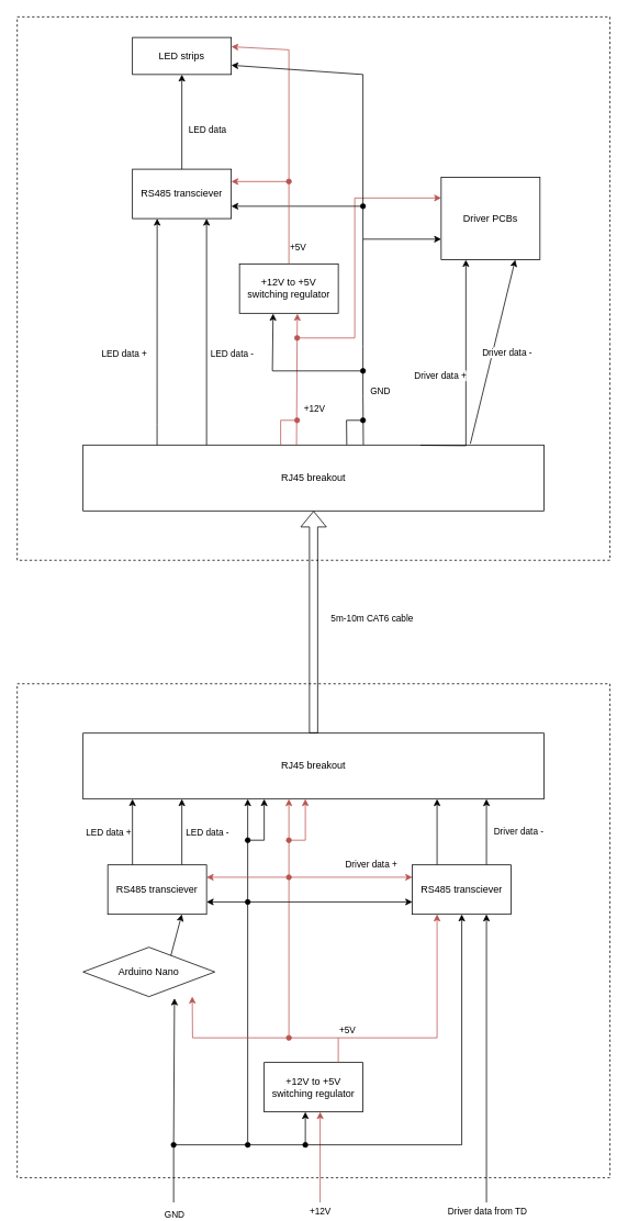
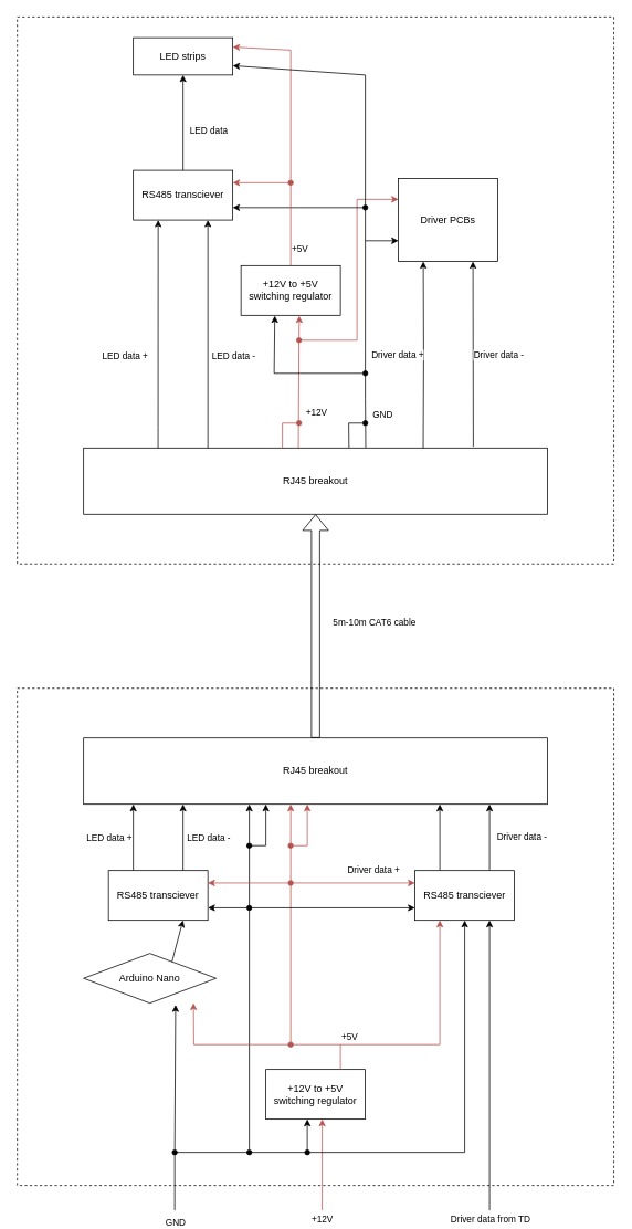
  <mxCell id="0" />
  <mxCell id="1" parent="0" />
  <mxCell id="2" value="" style="rounded=0;whiteSpace=wrap;html=1;dashed=1;" vertex="1" parent="1"><mxGeometry x="20" y="20" width="720" height="660" as="geometry" /></mxCell>
  <mxCell id="3" value="" style="rounded=0;whiteSpace=wrap;html=1;dashed=1;" vertex="1" parent="1"><mxGeometry x="20" y="830" width="720" height="600" as="geometry" /></mxCell>
  <mxCell id="4" value="RJ45 breakout" style="rounded=0;whiteSpace=wrap;html=1;" vertex="1" parent="1"><mxGeometry x="100" y="890" width="560" height="80" as="geometry" /></mxCell>
  <mxCell id="5" value="Arduino Nano" style="rhombus;whiteSpace=wrap;html=1;" vertex="1" parent="1"><mxGeometry x="100" y="1150" width="160" height="60" as="geometry" /></mxCell>
  <mxCell id="6" value="+12V to +5V switching regulator" style="rounded=0;whiteSpace=wrap;html=1;" vertex="1" parent="1"><mxGeometry x="320" y="1290" width="120" height="60" as="geometry" /></mxCell>
  <mxCell id="7" value="" style="endArrow=classic;html=1;rounded=0;startArrow=none;startFill=0;" edge="1" parent="1"><mxGeometry width="50" height="50" relative="1" as="geometry"><mxPoint x="210" y="1460" as="sourcePoint" /><mxPoint x="370" y="1350" as="targetPoint" /><Array as="points"><mxPoint x="210" y="1390" /><mxPoint x="370" y="1390" /></Array></mxGeometry></mxCell>
  <mxCell id="8" value="GND" style="edgeLabel;html=1;align=center;verticalAlign=middle;resizable=0;points=[];" vertex="1" connectable="0" parent="7"><mxGeometry x="-0.817" relative="1" as="geometry"><mxPoint y="39" as="offset" /></mxGeometry></mxCell>
  <mxCell id="9" value="" style="endArrow=classic;html=1;rounded=0;entryX=0.694;entryY=1.033;entryDx=0;entryDy=0;entryPerimeter=0;startArrow=oval;startFill=1;" edge="1" parent="1" target="5"><mxGeometry width="50" height="50" relative="1" as="geometry"><mxPoint x="210" y="1390" as="sourcePoint" /><mxPoint x="210" y="1320" as="targetPoint" /></mxGeometry></mxCell>
  <mxCell id="10" value="" style="endArrow=classic;html=1;rounded=0;fillColor=#f8cecc;strokeColor=#b85450;" edge="1" parent="1"><mxGeometry width="50" height="50" relative="1" as="geometry"><mxPoint x="388" y="1460" as="sourcePoint" /><mxPoint x="388" y="1350" as="targetPoint" /></mxGeometry></mxCell>
  <mxCell id="11" value="+12V" style="edgeLabel;html=1;align=center;verticalAlign=middle;resizable=0;points=[];" vertex="1" connectable="0" parent="10"><mxGeometry x="-0.467" y="1" relative="1" as="geometry"><mxPoint y="39" as="offset" /></mxGeometry></mxCell>
  <mxCell id="12" value="Driver data +" style="edgeStyle=orthogonalEdgeStyle;rounded=0;orthogonalLoop=1;jettySize=auto;html=1;exitX=0.25;exitY=0;exitDx=0;exitDy=0;" edge="1" parent="1" source="15"><mxGeometry x="-0.019" y="40" relative="1" as="geometry"><mxPoint x="530" y="970" as="targetPoint" /><mxPoint x="-40" y="39" as="offset" /></mxGeometry></mxCell>
  <mxCell id="13" style="edgeStyle=orthogonalEdgeStyle;rounded=0;orthogonalLoop=1;jettySize=auto;html=1;exitX=0.75;exitY=0;exitDx=0;exitDy=0;" edge="1" parent="1" source="15"><mxGeometry relative="1" as="geometry"><mxPoint x="590" y="970" as="targetPoint" /></mxGeometry></mxCell>
  <mxCell id="14" value="Driver data -" style="edgeLabel;html=1;align=center;verticalAlign=middle;resizable=0;points=[];" vertex="1" connectable="0" parent="13"><mxGeometry x="0.286" relative="1" as="geometry"><mxPoint x="38" y="11" as="offset" /></mxGeometry></mxCell>
  <mxCell id="15" value="RS485 transciever" style="rounded=0;whiteSpace=wrap;html=1;" vertex="1" parent="1"><mxGeometry x="500" y="1050" width="120" height="60" as="geometry" /></mxCell>
  <mxCell id="16" value="" style="endArrow=classic;html=1;rounded=0;entryX=0.75;entryY=1;entryDx=0;entryDy=0;" edge="1" parent="1" target="15"><mxGeometry width="50" height="50" relative="1" as="geometry"><mxPoint x="590" y="1460" as="sourcePoint" /><mxPoint x="420" y="1210" as="targetPoint" /></mxGeometry></mxCell>
  <mxCell id="17" value="Driver data from TD" style="edgeLabel;html=1;align=center;verticalAlign=middle;resizable=0;points=[];" vertex="1" connectable="0" parent="16"><mxGeometry x="-0.652" y="-1" relative="1" as="geometry"><mxPoint x="-1" y="71" as="offset" /></mxGeometry></mxCell>
  <mxCell id="18" style="edgeStyle=orthogonalEdgeStyle;rounded=0;orthogonalLoop=1;jettySize=auto;html=1;exitX=0.75;exitY=0;exitDx=0;exitDy=0;" edge="1" parent="1" source="22"><mxGeometry relative="1" as="geometry"><mxPoint x="220" y="970" as="targetPoint" /></mxGeometry></mxCell>
  <mxCell id="19" value="LED data -" style="edgeLabel;html=1;align=center;verticalAlign=middle;resizable=0;points=[];" vertex="1" connectable="0" parent="18"><mxGeometry x="-0.327" y="-1" relative="1" as="geometry"><mxPoint x="29" y="-13" as="offset" /></mxGeometry></mxCell>
  <mxCell id="20" style="edgeStyle=orthogonalEdgeStyle;rounded=0;orthogonalLoop=1;jettySize=auto;html=1;exitX=0.25;exitY=0;exitDx=0;exitDy=0;" edge="1" parent="1" source="22"><mxGeometry relative="1" as="geometry"><mxPoint x="160" y="970" as="targetPoint" /></mxGeometry></mxCell>
  <mxCell id="21" value="LED data +" style="edgeLabel;html=1;align=center;verticalAlign=middle;resizable=0;points=[];" vertex="1" connectable="0" parent="20"><mxGeometry x="0.227" y="3" relative="1" as="geometry"><mxPoint x="-27" y="9" as="offset" /></mxGeometry></mxCell>
  <mxCell id="22" value="RS485 transciever" style="rounded=0;whiteSpace=wrap;html=1;" vertex="1" parent="1"><mxGeometry x="130" y="1050" width="120" height="60" as="geometry" /></mxCell>
  <mxCell id="23" value="" style="endArrow=classic;html=1;rounded=0;entryX=0.5;entryY=1;entryDx=0;entryDy=0;startArrow=oval;startFill=1;" edge="1" parent="1" target="15"><mxGeometry width="50" height="50" relative="1" as="geometry"><mxPoint x="370" y="1390" as="sourcePoint" /><mxPoint x="540" y="1130" as="targetPoint" /><Array as="points"><mxPoint x="560" y="1390" /></Array></mxGeometry></mxCell>
  <mxCell id="24" value="" style="endArrow=classic;html=1;rounded=0;startArrow=oval;startFill=1;" edge="1" parent="1"><mxGeometry width="50" height="50" relative="1" as="geometry"><mxPoint x="300" y="1390" as="sourcePoint" /><mxPoint x="300" y="970" as="targetPoint" /></mxGeometry></mxCell>
  <mxCell id="25" value="" style="endArrow=classic;html=1;rounded=0;entryX=0.25;entryY=1;entryDx=0;entryDy=0;exitX=0.75;exitY=0;exitDx=0;exitDy=0;fillColor=#f8cecc;strokeColor=#b85450;" edge="1" parent="1" source="6" target="15"><mxGeometry width="50" height="50" relative="1" as="geometry"><mxPoint x="370" y="1370" as="sourcePoint" /><mxPoint x="420" y="1320" as="targetPoint" /><Array as="points"><mxPoint x="410" y="1260" /><mxPoint x="530" y="1260" /></Array></mxGeometry></mxCell>
  <mxCell id="26" value="" style="endArrow=classic;html=1;rounded=0;entryX=0.829;entryY=0.997;entryDx=0;entryDy=0;entryPerimeter=0;fillColor=#f8cecc;strokeColor=#b85450;" edge="1" parent="1" target="5"><mxGeometry width="50" height="50" relative="1" as="geometry"><mxPoint x="410" y="1260" as="sourcePoint" /><mxPoint x="390" y="1240" as="targetPoint" /><Array as="points"><mxPoint x="233" y="1260" /></Array></mxGeometry></mxCell>
  <mxCell id="27" value="+5V" style="edgeLabel;html=1;align=center;verticalAlign=middle;resizable=0;points=[];" vertex="1" connectable="0" parent="26"><mxGeometry x="-0.747" relative="1" as="geometry"><mxPoint x="39" y="-10" as="offset" /></mxGeometry></mxCell>
  <mxCell id="28" value="" style="endArrow=classic;html=1;rounded=0;fillColor=#f8cecc;strokeColor=#b85450;startArrow=oval;startFill=1;" edge="1" parent="1"><mxGeometry width="50" height="50" relative="1" as="geometry"><mxPoint x="350" y="1260" as="sourcePoint" /><mxPoint x="350" y="970" as="targetPoint" /></mxGeometry></mxCell>
  <mxCell id="29" value="" style="endArrow=classic;html=1;rounded=0;entryX=0.75;entryY=1;entryDx=0;entryDy=0;exitX=0.75;exitY=0;exitDx=0;exitDy=0;" edge="1" parent="1" source="5" target="22"><mxGeometry width="50" height="50" relative="1" as="geometry"><mxPoint x="260" y="1240" as="sourcePoint" /><mxPoint x="310" y="1190" as="targetPoint" /></mxGeometry></mxCell>
  <mxCell id="30" value="" style="endArrow=classic;html=1;rounded=0;entryX=1;entryY=0.75;entryDx=0;entryDy=0;startArrow=oval;startFill=1;" edge="1" parent="1" target="22"><mxGeometry width="50" height="50" relative="1" as="geometry"><mxPoint x="300" y="1095" as="sourcePoint" /><mxPoint x="310" y="1190" as="targetPoint" /></mxGeometry></mxCell>
  <mxCell id="31" value="" style="endArrow=classic;html=1;rounded=0;entryX=1;entryY=0.25;entryDx=0;entryDy=0;fillColor=#f8cecc;strokeColor=#b85450;startArrow=oval;startFill=1;" edge="1" parent="1" target="22"><mxGeometry width="50" height="50" relative="1" as="geometry"><mxPoint x="350" y="1065" as="sourcePoint" /><mxPoint x="310" y="1190" as="targetPoint" /></mxGeometry></mxCell>
  <mxCell id="32" value="" style="endArrow=classic;html=1;rounded=0;entryX=0;entryY=0.25;entryDx=0;entryDy=0;fillColor=#f8cecc;strokeColor=#b85450;" edge="1" parent="1" target="15"><mxGeometry width="50" height="50" relative="1" as="geometry"><mxPoint x="350" y="1065" as="sourcePoint" /><mxPoint x="260" y="1075" as="targetPoint" /></mxGeometry></mxCell>
  <mxCell id="33" value="" style="endArrow=classic;html=1;rounded=0;entryX=0;entryY=0.75;entryDx=0;entryDy=0;" edge="1" parent="1" target="15"><mxGeometry width="50" height="50" relative="1" as="geometry"><mxPoint x="300" y="1095" as="sourcePoint" /><mxPoint x="260" y="1105" as="targetPoint" /></mxGeometry></mxCell>
  <mxCell id="34" value="" style="endArrow=classic;html=1;rounded=0;fillColor=#f8cecc;strokeColor=#b85450;startArrow=oval;startFill=1;" edge="1" parent="1"><mxGeometry width="50" height="50" relative="1" as="geometry"><mxPoint x="350" y="1020" as="sourcePoint" /><mxPoint x="370" y="970" as="targetPoint" /><Array as="points"><mxPoint x="370" y="1020" /></Array></mxGeometry></mxCell>
  <mxCell id="35" value="" style="endArrow=classic;html=1;rounded=0;startArrow=oval;startFill=1;" edge="1" parent="1"><mxGeometry width="50" height="50" relative="1" as="geometry"><mxPoint x="300" y="1020" as="sourcePoint" /><mxPoint x="320" y="970" as="targetPoint" /><Array as="points"><mxPoint x="320" y="1020" /></Array></mxGeometry></mxCell>
  <mxCell id="36" value="" style="shape=flexArrow;endArrow=classic;html=1;rounded=0;exitX=0.5;exitY=0;exitDx=0;exitDy=0;entryX=0.5;entryY=1;entryDx=0;entryDy=0;" edge="1" parent="1" source="4" target="38"><mxGeometry width="50" height="50" relative="1" as="geometry"><mxPoint x="420" y="770" as="sourcePoint" /><mxPoint x="380" y="710" as="targetPoint" /></mxGeometry></mxCell>
  <mxCell id="37" value="5m-10m CAT6 cable" style="edgeLabel;html=1;align=center;verticalAlign=middle;resizable=0;points=[];" vertex="1" connectable="0" parent="36"><mxGeometry x="0.411" y="-3" relative="1" as="geometry"><mxPoint x="67" y="50" as="offset" /></mxGeometry></mxCell>
  <mxCell id="38" value="RJ45 breakout" style="rounded=0;whiteSpace=wrap;html=1;" vertex="1" parent="1"><mxGeometry x="100" y="540" width="560" height="80" as="geometry" /></mxCell>
- <mxCell id="39" value="Driver PCBs" style="rounded=0;whiteSpace=wrap;html=1;" vertex="1" parent="1"><mxGeometry x="535" y="215" width="120" height="100" as="geometry" /></mxCell>
+ <mxCell id="39" value="Driver PCBs" style="rounded=0;whiteSpace=wrap;html=1;" vertex="1" parent="1"><mxGeometry x="480" y="215" width="120" height="100" as="geometry" /></mxCell>
  <mxCell id="40" value="Driver data +" style="edgeStyle=orthogonalEdgeStyle;rounded=0;orthogonalLoop=1;jettySize=auto;html=1;exitX=0.732;exitY=0.004;exitDx=0;exitDy=0;exitPerimeter=0;entryX=0.25;entryY=1;entryDx=0;entryDy=0;" edge="1" parent="1" target="39"><mxGeometry x="-0.005" y="30" relative="1" as="geometry"><mxPoint x="510" y="320" as="targetPoint" /><mxPoint x="509.92" y="540.32" as="sourcePoint" /><mxPoint x="-1" as="offset" /></mxGeometry></mxCell>
  <mxCell id="41" value="" style="endArrow=classic;html=1;rounded=0;entryX=0.75;entryY=1;entryDx=0;entryDy=0;exitX=0.84;exitY=-0.019;exitDx=0;exitDy=0;exitPerimeter=0;" edge="1" parent="1" source="38" target="39"><mxGeometry width="50" height="50" relative="1" as="geometry"><mxPoint x="540" y="550" as="sourcePoint" /><mxPoint x="570" y="490" as="targetPoint" /><Array as="points" /></mxGeometry></mxCell>
  <mxCell id="42" value="Driver data -" style="edgeLabel;html=1;align=center;verticalAlign=middle;resizable=0;points=[];" vertex="1" connectable="0" parent="41"><mxGeometry x="-0.474" relative="1" as="geometry"><mxPoint x="30" y="-52" as="offset" /></mxGeometry></mxCell>
  <mxCell id="43" value="RS485 transciever" style="rounded=0;whiteSpace=wrap;html=1;" vertex="1" parent="1"><mxGeometry x="160" y="205" width="120" height="60" as="geometry" /></mxCell>
  <mxCell id="44" value="" style="endArrow=classic;html=1;rounded=0;entryX=0.75;entryY=1;entryDx=0;entryDy=0;exitX=0.839;exitY=-0.002;exitDx=0;exitDy=0;exitPerimeter=0;" edge="1" parent="1" target="43"><mxGeometry width="50" height="50" relative="1" as="geometry"><mxPoint x="250" y="540" as="sourcePoint" /><mxPoint x="270" y="500" as="targetPoint" /></mxGeometry></mxCell>
  <mxCell id="45" value="LED data -" style="edgeLabel;html=1;align=center;verticalAlign=middle;resizable=0;points=[];" vertex="1" connectable="0" parent="44"><mxGeometry x="-0.474" relative="1" as="geometry"><mxPoint x="30" y="-40" as="offset" /></mxGeometry></mxCell>
  <mxCell id="46" value="LED data +" style="edgeStyle=orthogonalEdgeStyle;rounded=0;orthogonalLoop=1;jettySize=auto;html=1;exitX=0.732;exitY=0.004;exitDx=0;exitDy=0;exitPerimeter=0;entryX=0.25;entryY=1;entryDx=0;entryDy=0;" edge="1" parent="1" target="43"><mxGeometry x="-0.2" y="40" relative="1" as="geometry"><mxPoint x="189.6" y="490" as="targetPoint" /><mxPoint x="189.89" y="540" as="sourcePoint" /><mxPoint as="offset" /><Array as="points"><mxPoint x="190" y="515" /></Array></mxGeometry></mxCell>
  <mxCell id="47" value="" style="endArrow=classic;html=1;rounded=0;entryX=0;entryY=0.75;entryDx=0;entryDy=0;exitX=0.608;exitY=-0.005;exitDx=0;exitDy=0;exitPerimeter=0;" edge="1" parent="1" source="38" target="39"><mxGeometry width="50" height="50" relative="1" as="geometry"><mxPoint x="440" y="530" as="sourcePoint" /><mxPoint x="470" y="460" as="targetPoint" /><Array as="points"><mxPoint x="440" y="480" /><mxPoint x="440" y="420" /><mxPoint x="440" y="290" /></Array></mxGeometry></mxCell>
  <mxCell id="48" value="GND" style="edgeLabel;html=1;align=center;verticalAlign=middle;resizable=0;points=[];" vertex="1" connectable="0" parent="47"><mxGeometry x="-0.084" y="-1" relative="1" as="geometry"><mxPoint x="19" y="93" as="offset" /></mxGeometry></mxCell>
  <mxCell id="49" value="LED strips" style="rounded=0;whiteSpace=wrap;html=1;" vertex="1" parent="1"><mxGeometry x="160" y="45" width="120" height="45" as="geometry" /></mxCell>
  <mxCell id="50" value="" style="endArrow=oval;html=1;rounded=0;exitX=0.572;exitY=-0.005;exitDx=0;exitDy=0;exitPerimeter=0;endFill=1;" edge="1" parent="1" source="38"><mxGeometry width="50" height="50" relative="1" as="geometry"><mxPoint x="350" y="540" as="sourcePoint" /><mxPoint x="440" y="510" as="targetPoint" /><Array as="points"><mxPoint x="420" y="510" /></Array></mxGeometry></mxCell>
  <mxCell id="51" value="" style="endArrow=classic;html=1;rounded=0;exitX=0.463;exitY=-0.002;exitDx=0;exitDy=0;exitPerimeter=0;fillColor=#f8cecc;strokeColor=#b85450;entryX=0;entryY=0.25;entryDx=0;entryDy=0;" edge="1" parent="1" source="38" target="39"><mxGeometry width="50" height="50" relative="1" as="geometry"><mxPoint x="350" y="640" as="sourcePoint" /><mxPoint x="450" y="240" as="targetPoint" /><Array as="points"><mxPoint x="360" y="410" /><mxPoint x="430" y="410" /><mxPoint x="430" y="240" /></Array></mxGeometry></mxCell>
  <mxCell id="52" value="+12V" style="edgeLabel;html=1;align=center;verticalAlign=middle;resizable=0;points=[];" vertex="1" connectable="0" parent="51"><mxGeometry x="-0.942" y="1" relative="1" as="geometry"><mxPoint x="22" y="-30" as="offset" /></mxGeometry></mxCell>
  <mxCell id="53" value="" style="endArrow=oval;html=1;rounded=0;exitX=0.572;exitY=-0.005;exitDx=0;exitDy=0;exitPerimeter=0;endFill=1;fillColor=#f8cecc;strokeColor=#b85450;" edge="1" parent="1"><mxGeometry width="50" height="50" relative="1" as="geometry"><mxPoint x="340" y="540" as="sourcePoint" /><mxPoint x="360" y="510" as="targetPoint" /><Array as="points"><mxPoint x="340" y="510" /></Array></mxGeometry></mxCell>
  <mxCell id="54" value="+12V to +5V switching regulator" style="rounded=0;whiteSpace=wrap;html=1;" vertex="1" parent="1"><mxGeometry x="290" y="320" width="120" height="60" as="geometry" /></mxCell>
  <mxCell id="55" value="" style="endArrow=classic;html=1;rounded=0;entryX=0.586;entryY=1.009;entryDx=0;entryDy=0;entryPerimeter=0;fillColor=#f8cecc;strokeColor=#b85450;startArrow=oval;startFill=1;" edge="1" parent="1" target="54"><mxGeometry width="50" height="50" relative="1" as="geometry"><mxPoint x="360" y="410" as="sourcePoint" /><mxPoint x="400" y="380" as="targetPoint" /></mxGeometry></mxCell>
  <mxCell id="56" value="" style="endArrow=classic;html=1;rounded=0;entryX=0.34;entryY=1.007;entryDx=0;entryDy=0;entryPerimeter=0;startArrow=oval;startFill=1;" edge="1" parent="1" target="54"><mxGeometry width="50" height="50" relative="1" as="geometry"><mxPoint x="440" y="450" as="sourcePoint" /><mxPoint x="320" y="270" as="targetPoint" /><Array as="points"><mxPoint x="330" y="450" /></Array></mxGeometry></mxCell>
  <mxCell id="57" value="" style="endArrow=classic;html=1;rounded=0;entryX=1;entryY=0.75;entryDx=0;entryDy=0;" edge="1" parent="1" target="43"><mxGeometry width="50" height="50" relative="1" as="geometry"><mxPoint x="440" y="290" as="sourcePoint" /><mxPoint x="370" y="280" as="targetPoint" /><Array as="points"><mxPoint x="440" y="250" /></Array></mxGeometry></mxCell>
  <mxCell id="58" value="" style="endArrow=classic;html=1;rounded=0;entryX=1;entryY=0.25;entryDx=0;entryDy=0;startArrow=none;startFill=0;fillColor=#f8cecc;strokeColor=#b85450;exitX=0.5;exitY=0;exitDx=0;exitDy=0;" edge="1" parent="1" source="54" target="43"><mxGeometry width="50" height="50" relative="1" as="geometry"><mxPoint x="430" y="240" as="sourcePoint" /><mxPoint x="360" y="310" as="targetPoint" /><Array as="points"><mxPoint x="350" y="220" /></Array></mxGeometry></mxCell>
  <mxCell id="59" value="+5V" style="edgeLabel;html=1;align=center;verticalAlign=middle;resizable=0;points=[];" vertex="1" connectable="0" parent="58"><mxGeometry x="-0.688" y="-1" relative="1" as="geometry"><mxPoint x="9" y="6" as="offset" /></mxGeometry></mxCell>
  <mxCell id="60" value="" style="endArrow=classic;html=1;rounded=0;entryX=1;entryY=0.25;entryDx=0;entryDy=0;startArrow=oval;startFill=1;fillColor=#f8cecc;strokeColor=#b85450;" edge="1" parent="1" target="49"><mxGeometry width="50" height="50" relative="1" as="geometry"><mxPoint x="350" y="220" as="sourcePoint" /><mxPoint x="290" y="220" as="targetPoint" /><Array as="points"><mxPoint x="350" y="60" /></Array></mxGeometry></mxCell>
  <mxCell id="61" value="" style="endArrow=classic;html=1;rounded=0;exitX=0.5;exitY=0;exitDx=0;exitDy=0;entryX=0.5;entryY=1;entryDx=0;entryDy=0;" edge="1" parent="1" source="43" target="49"><mxGeometry width="50" height="50" relative="1" as="geometry"><mxPoint x="220" y="200" as="sourcePoint" /><mxPoint x="270" y="150" as="targetPoint" /></mxGeometry></mxCell>
  <mxCell id="62" value="LED data" style="edgeLabel;html=1;align=center;verticalAlign=middle;resizable=0;points=[];" vertex="1" connectable="0" parent="61"><mxGeometry x="-0.67" y="1" relative="1" as="geometry"><mxPoint x="31" y="-29" as="offset" /></mxGeometry></mxCell>
  <mxCell id="63" value="" style="endArrow=classic;html=1;rounded=0;entryX=1;entryY=0.75;entryDx=0;entryDy=0;startArrow=oval;startFill=1;" edge="1" parent="1" target="49"><mxGeometry width="50" height="50" relative="1" as="geometry"><mxPoint x="440" y="250" as="sourcePoint" /><mxPoint x="300" y="100" as="targetPoint" /><Array as="points"><mxPoint x="440" y="90" /></Array></mxGeometry></mxCell>
